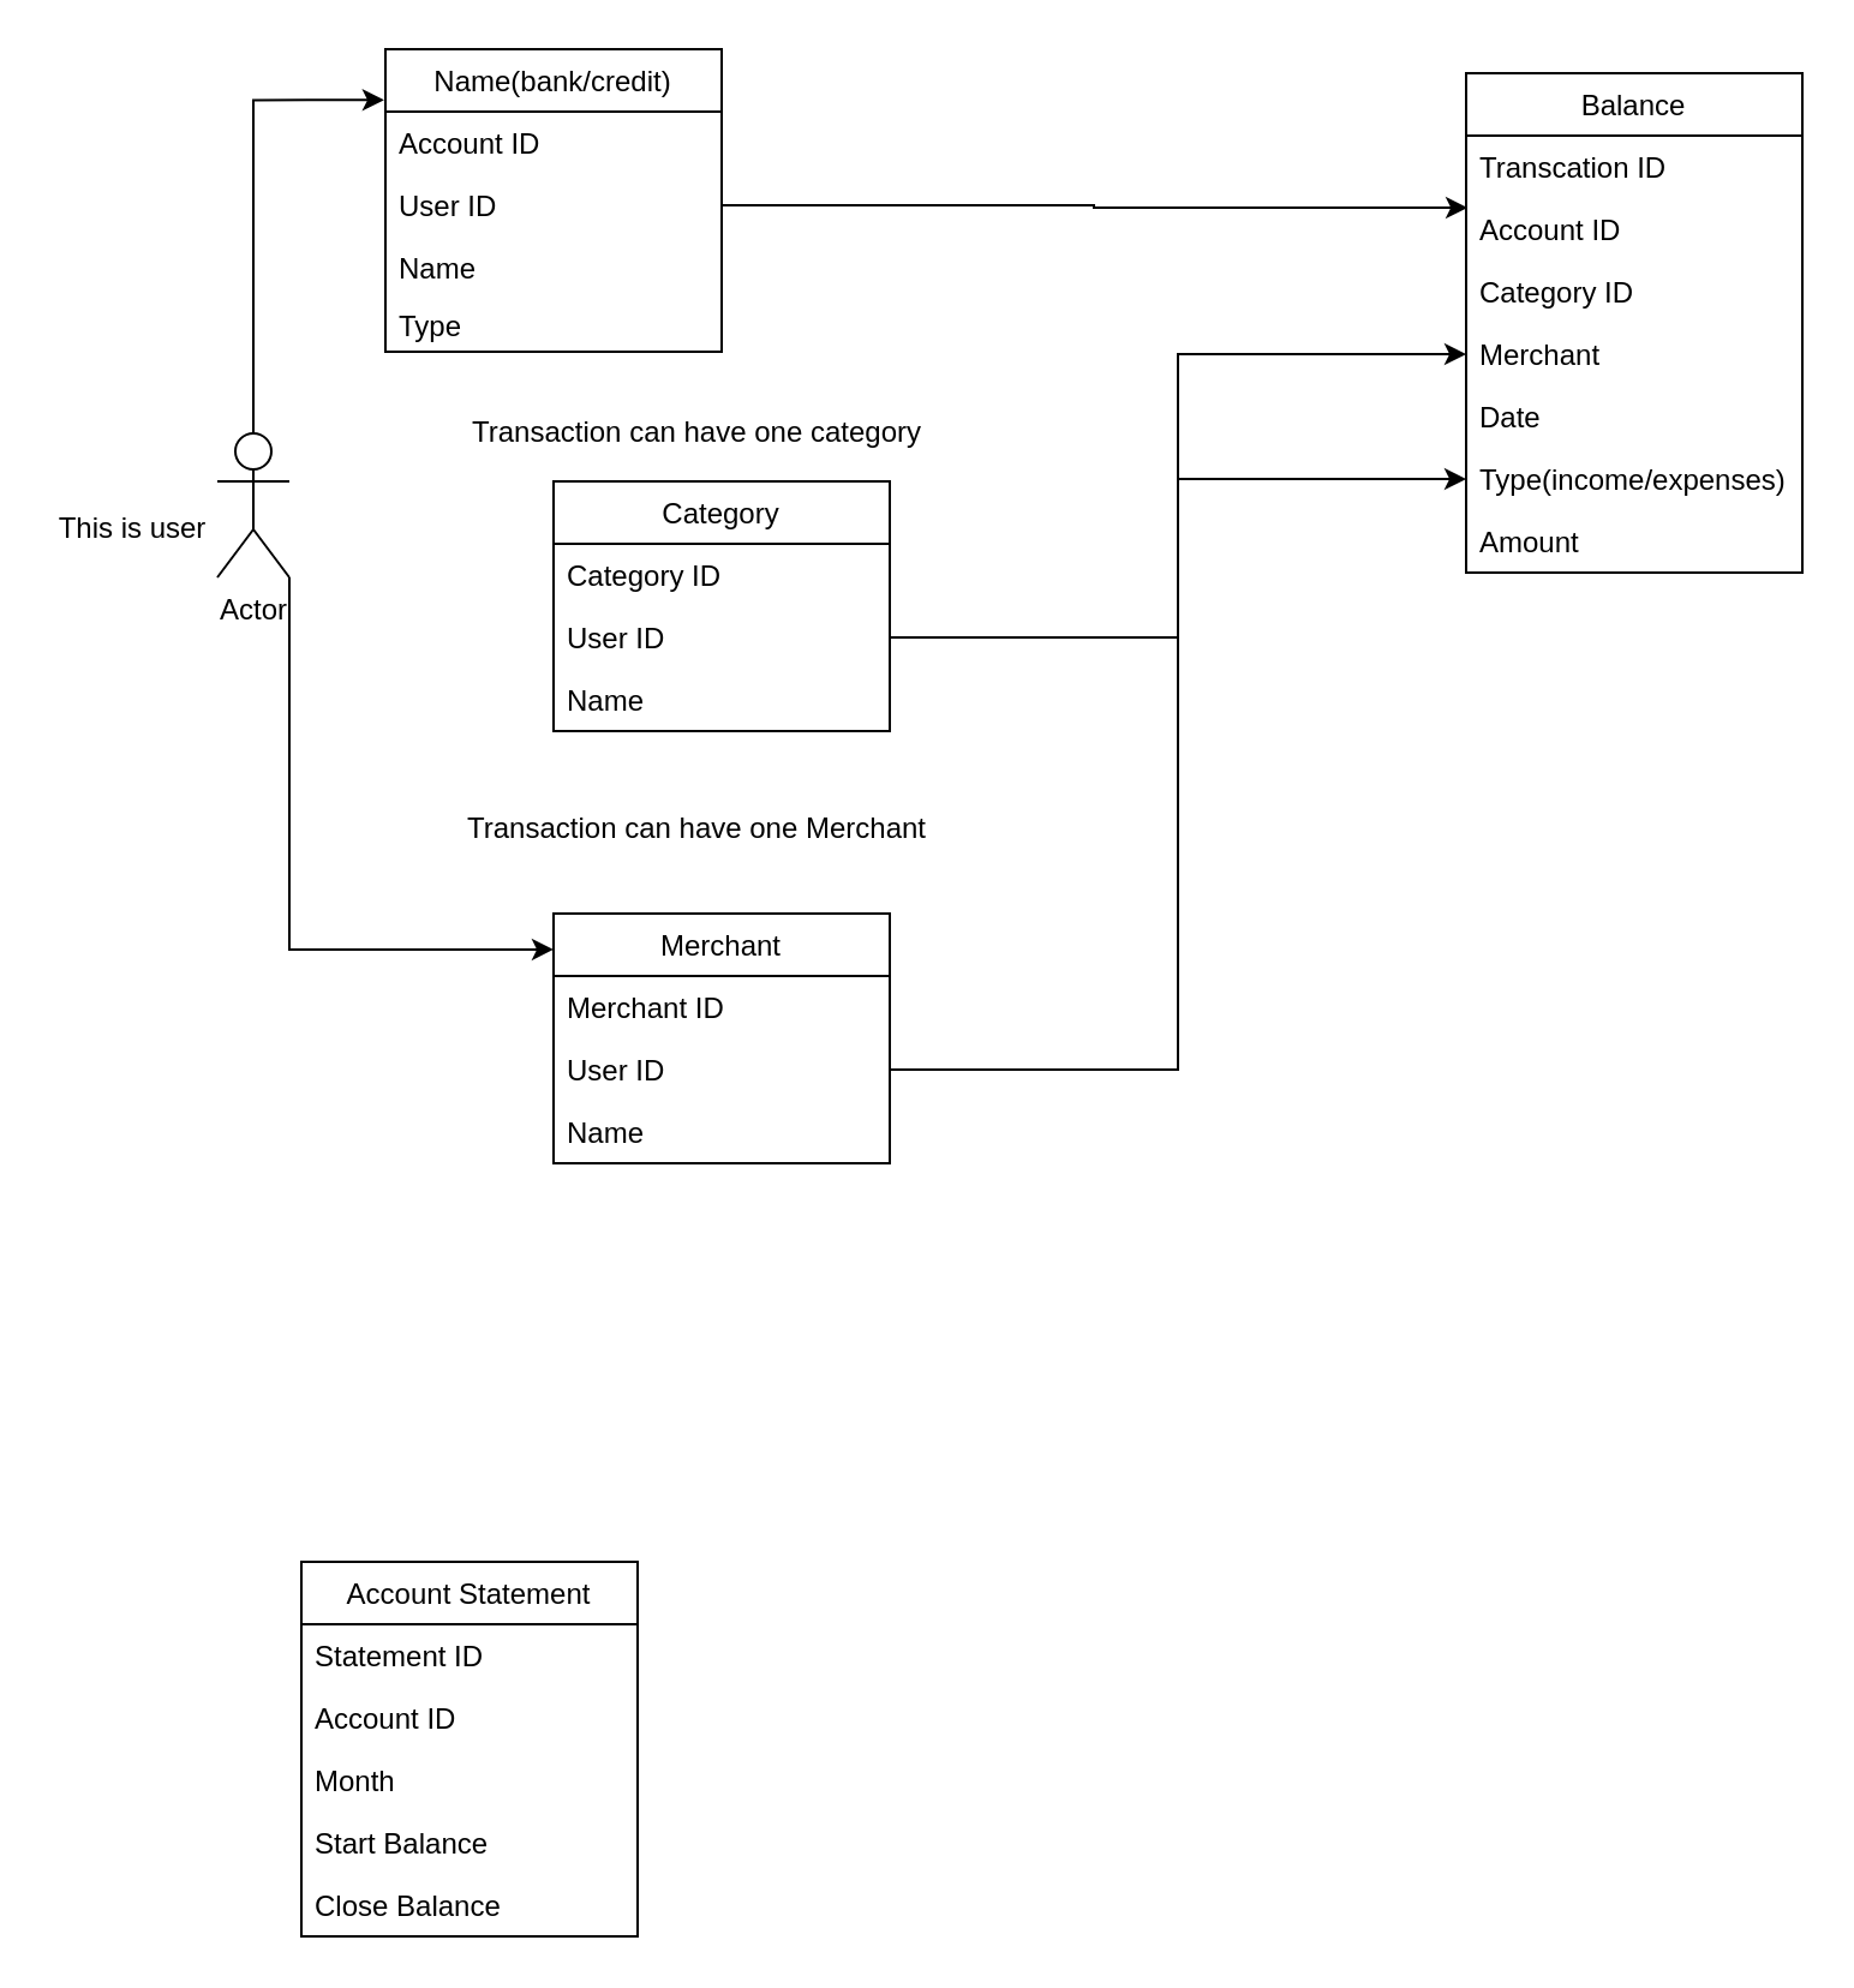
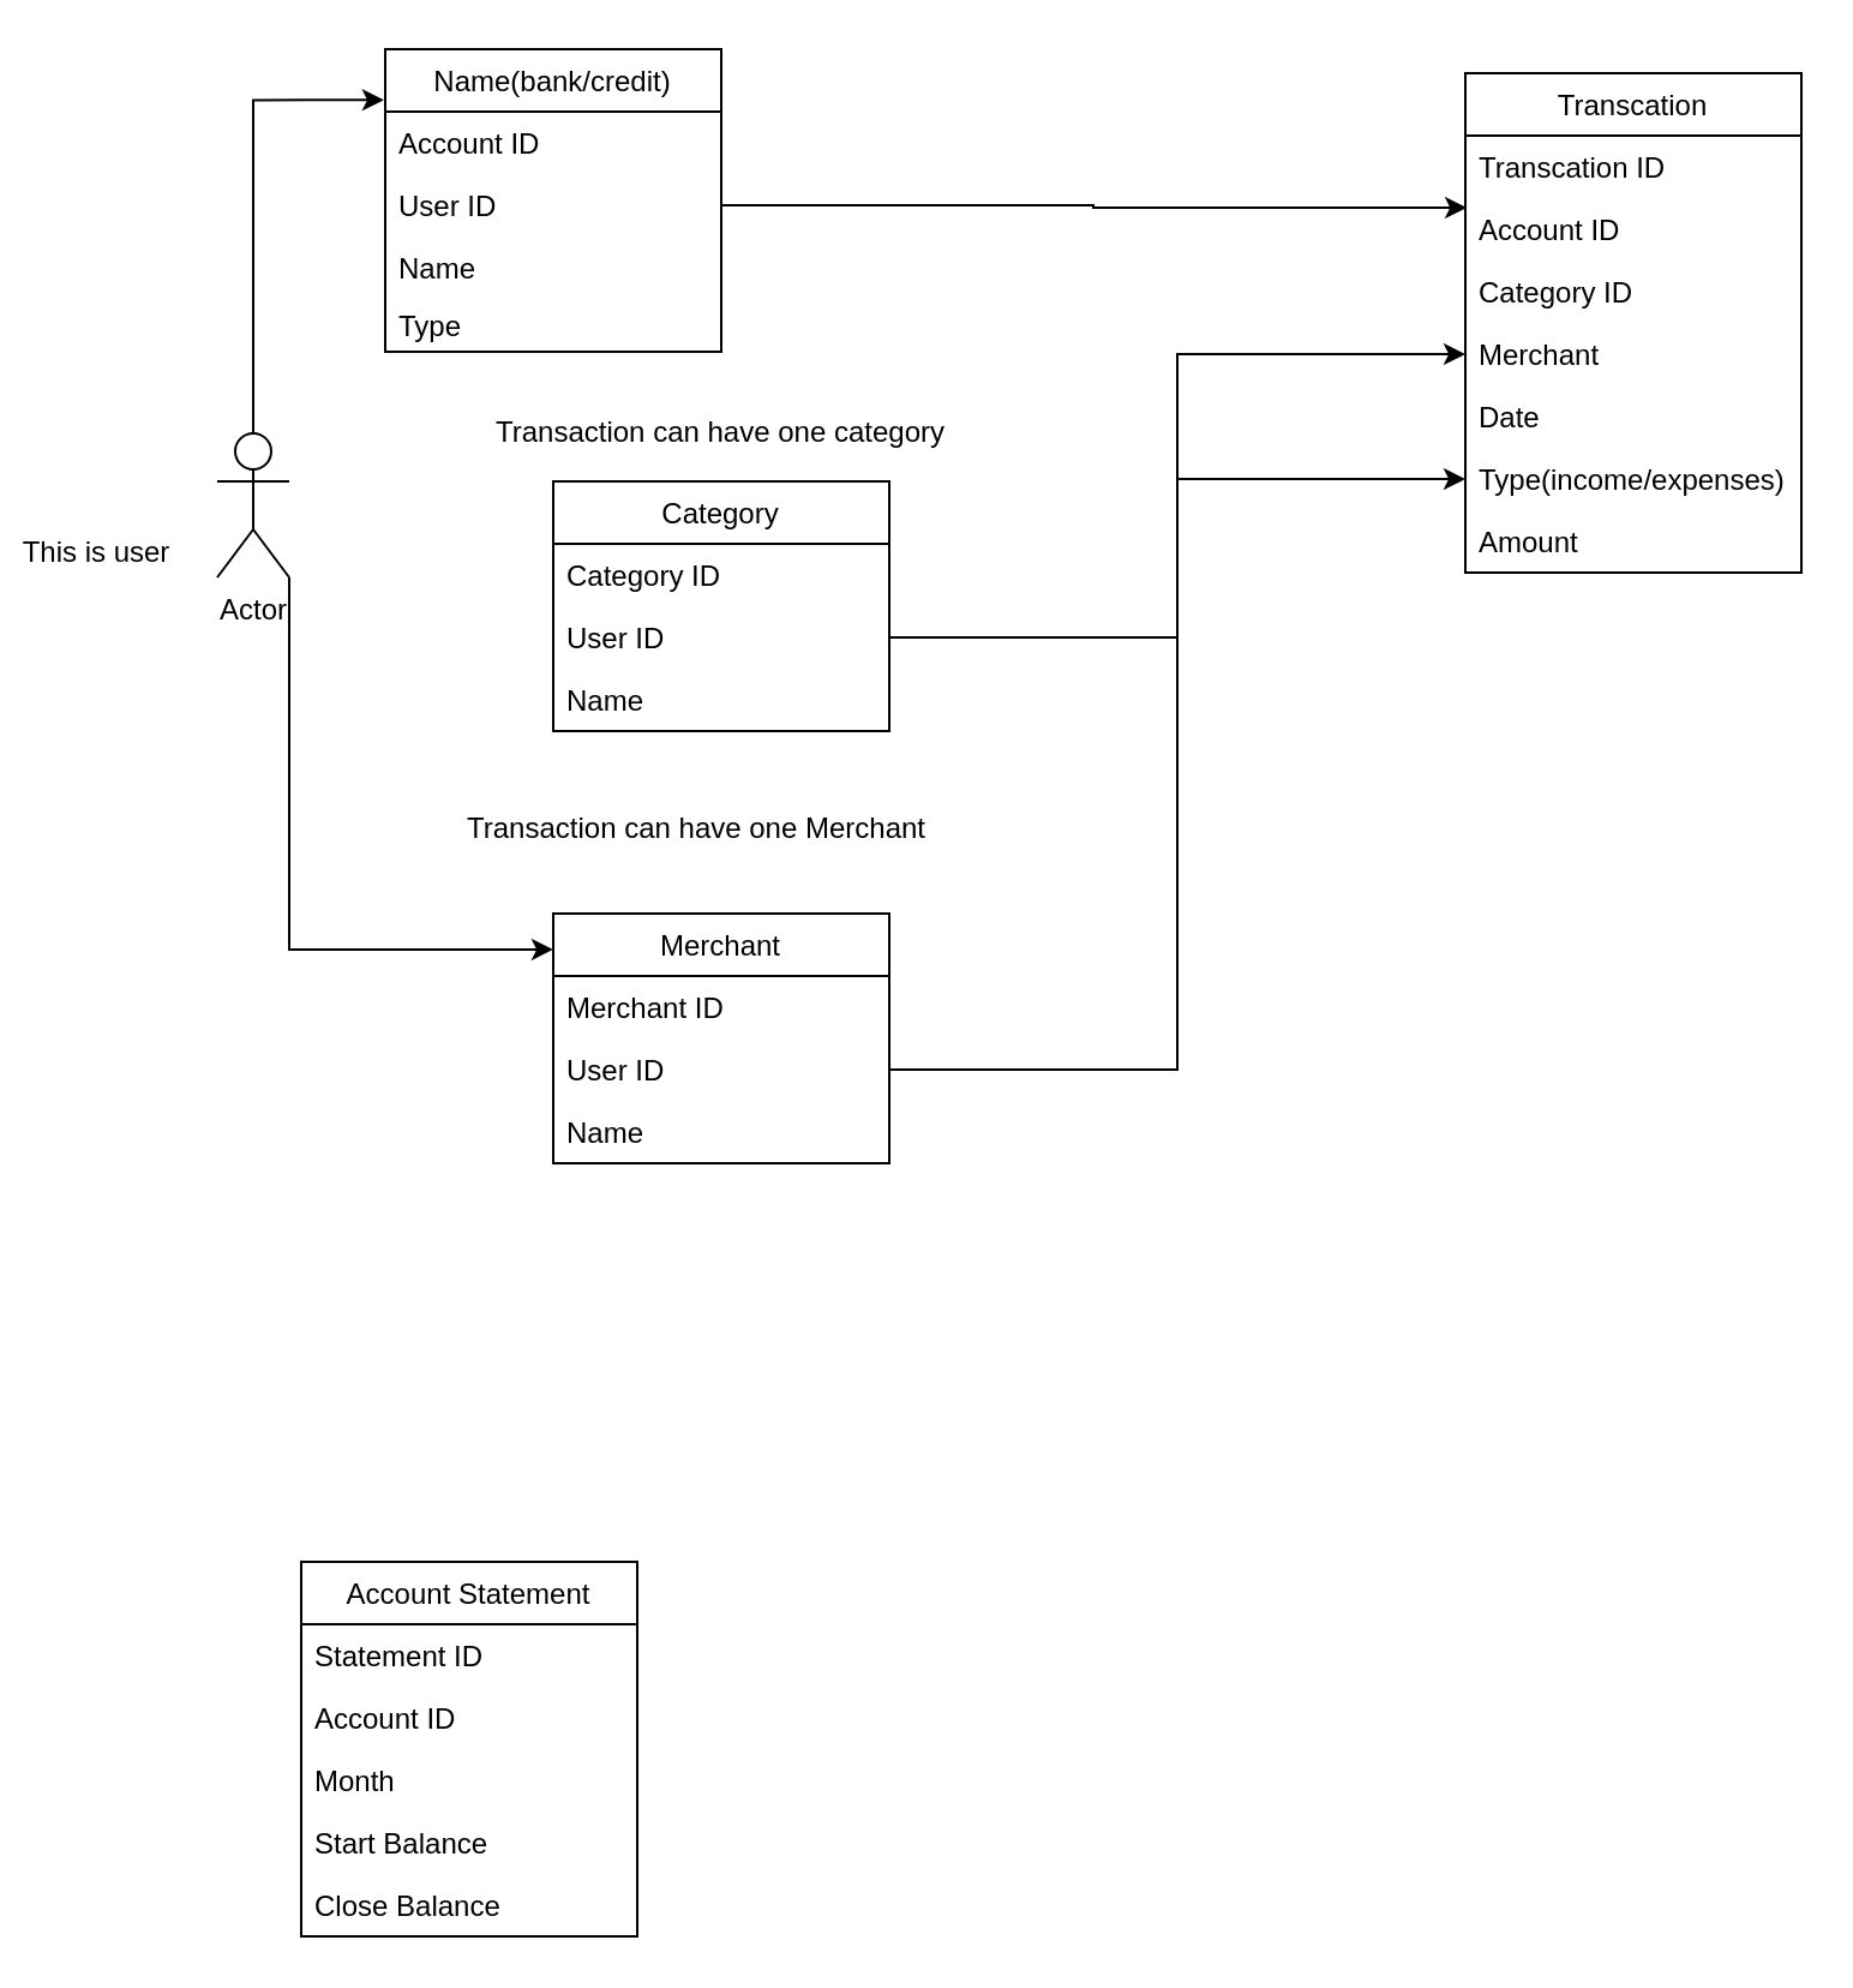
  <mxCell id="0" />
  <mxCell id="1" parent="0" />
  <mxCell id="2" style="edgeStyle=orthogonalEdgeStyle;rounded=0;orthogonalLoop=1;jettySize=auto;html=1;exitX=0.5;exitY=0;exitDx=0;exitDy=0;exitPerimeter=0;entryX=-0.004;entryY=0.168;entryDx=0;entryDy=0;entryPerimeter=0;" edge="1" parent="1" source="4" target="6"><mxGeometry relative="1" as="geometry" /></mxCell>
  <mxCell id="3" style="edgeStyle=orthogonalEdgeStyle;rounded=0;orthogonalLoop=1;jettySize=auto;html=1;exitX=1;exitY=1;exitDx=0;exitDy=0;exitPerimeter=0;entryX=0;entryY=0.144;entryDx=0;entryDy=0;entryPerimeter=0;" edge="1" parent="1" source="4" target="17"><mxGeometry relative="1" as="geometry" /></mxCell>
  <mxCell id="4" value="Actor" style="shape=umlActor;verticalLabelPosition=bottom;labelBackgroundColor=#ffffff;verticalAlign=top;html=1;outlineConnect=0;" vertex="1" parent="1"><mxGeometry x="90" y="180" width="30" height="60" as="geometry" /></mxCell>
- <mxCell id="5" value="This is user&lt;br&gt;" style="text;html=1;strokeColor=none;fillColor=none;align=center;verticalAlign=middle;whiteSpace=wrap;rounded=0;" vertex="1" parent="1"><mxGeometry x="20" y="210" width="70" height="20" as="geometry" /></mxCell>
+ <mxCell id="5" value="This is user&lt;br&gt;" style="text;html=1;strokeColor=none;fillColor=none;align=center;verticalAlign=middle;whiteSpace=wrap;rounded=0;" vertex="1" parent="1"><mxGeometry x="5" y="220" width="70" height="20" as="geometry" /></mxCell>
  <mxCell id="6" value="Name(bank/credit)" style="swimlane;fontStyle=0;childLayout=stackLayout;horizontal=1;startSize=26;fillColor=none;horizontalStack=0;resizeParent=1;resizeParentMax=0;resizeLast=0;collapsible=1;marginBottom=0;" vertex="1" parent="1"><mxGeometry x="160" y="20" width="140" height="126" as="geometry"><mxRectangle x="170" y="30" width="140" height="26" as="alternateBounds" /></mxGeometry></mxCell>
  <mxCell id="7" value="Account ID" style="text;strokeColor=none;fillColor=none;align=left;verticalAlign=top;spacingLeft=4;spacingRight=4;overflow=hidden;rotatable=0;points=[[0,0.5],[1,0.5]];portConstraint=eastwest;" vertex="1" parent="6"><mxGeometry y="26" width="140" height="26" as="geometry" /></mxCell>
  <mxCell id="8" value="User ID&#10;" style="text;strokeColor=none;fillColor=none;align=left;verticalAlign=top;spacingLeft=4;spacingRight=4;overflow=hidden;rotatable=0;points=[[0,0.5],[1,0.5]];portConstraint=eastwest;" vertex="1" parent="6"><mxGeometry y="52" width="140" height="26" as="geometry" /></mxCell>
  <mxCell id="9" value="Name" style="text;strokeColor=none;fillColor=none;align=left;verticalAlign=top;spacingLeft=4;spacingRight=4;overflow=hidden;rotatable=0;points=[[0,0.5],[1,0.5]];portConstraint=eastwest;" vertex="1" parent="6"><mxGeometry y="78" width="140" height="24" as="geometry" /></mxCell>
  <mxCell id="10" value="Type" style="text;strokeColor=none;fillColor=none;align=left;verticalAlign=top;spacingLeft=4;spacingRight=4;overflow=hidden;rotatable=0;points=[[0,0.5],[1,0.5]];portConstraint=eastwest;" vertex="1" parent="6"><mxGeometry y="102" width="140" height="24" as="geometry" /></mxCell>
  <mxCell id="11" value="Category" style="swimlane;fontStyle=0;childLayout=stackLayout;horizontal=1;startSize=26;fillColor=none;horizontalStack=0;resizeParent=1;resizeParentMax=0;resizeLast=0;collapsible=1;marginBottom=0;" vertex="1" parent="1"><mxGeometry x="230" y="200" width="140" height="104" as="geometry" /></mxCell>
  <mxCell id="12" value="Category ID" style="text;strokeColor=none;fillColor=none;align=left;verticalAlign=top;spacingLeft=4;spacingRight=4;overflow=hidden;rotatable=0;points=[[0,0.5],[1,0.5]];portConstraint=eastwest;" vertex="1" parent="11"><mxGeometry y="26" width="140" height="26" as="geometry" /></mxCell>
  <mxCell id="13" value="User ID" style="text;strokeColor=none;fillColor=none;align=left;verticalAlign=top;spacingLeft=4;spacingRight=4;overflow=hidden;rotatable=0;points=[[0,0.5],[1,0.5]];portConstraint=eastwest;" vertex="1" parent="11"><mxGeometry y="52" width="140" height="26" as="geometry" /></mxCell>
  <mxCell id="14" value="Name" style="text;strokeColor=none;fillColor=none;align=left;verticalAlign=top;spacingLeft=4;spacingRight=4;overflow=hidden;rotatable=0;points=[[0,0.5],[1,0.5]];portConstraint=eastwest;" vertex="1" parent="11"><mxGeometry y="78" width="140" height="26" as="geometry" /></mxCell>
- <mxCell id="15" value="Transaction can have one category" style="text;html=1;strokeColor=none;fillColor=none;align=center;verticalAlign=middle;whiteSpace=wrap;rounded=0;" vertex="1" parent="1"><mxGeometry x="190" y="170" width="200" height="20" as="geometry" /></mxCell>
+ <mxCell id="15" value="Transaction can have one category" style="text;html=1;strokeColor=none;fillColor=none;align=center;verticalAlign=middle;whiteSpace=wrap;rounded=0;" vertex="1" parent="1"><mxGeometry x="200" y="170" width="200" height="20" as="geometry" /></mxCell>
  <mxCell id="16" value="Transaction can have one Merchant&lt;br&gt;" style="text;html=1;strokeColor=none;fillColor=none;align=center;verticalAlign=middle;whiteSpace=wrap;rounded=0;" vertex="1" parent="1"><mxGeometry x="185" y="335" width="210" height="20" as="geometry" /></mxCell>
  <mxCell id="17" value="Merchant" style="swimlane;fontStyle=0;childLayout=stackLayout;horizontal=1;startSize=26;fillColor=none;horizontalStack=0;resizeParent=1;resizeParentMax=0;resizeLast=0;collapsible=1;marginBottom=0;" vertex="1" parent="1"><mxGeometry x="230" y="380" width="140" height="104" as="geometry" /></mxCell>
  <mxCell id="18" value="Merchant ID" style="text;strokeColor=none;fillColor=none;align=left;verticalAlign=top;spacingLeft=4;spacingRight=4;overflow=hidden;rotatable=0;points=[[0,0.5],[1,0.5]];portConstraint=eastwest;" vertex="1" parent="17"><mxGeometry y="26" width="140" height="26" as="geometry" /></mxCell>
  <mxCell id="19" value="User ID" style="text;strokeColor=none;fillColor=none;align=left;verticalAlign=top;spacingLeft=4;spacingRight=4;overflow=hidden;rotatable=0;points=[[0,0.5],[1,0.5]];portConstraint=eastwest;" vertex="1" parent="17"><mxGeometry y="52" width="140" height="26" as="geometry" /></mxCell>
  <mxCell id="20" value="Name" style="text;strokeColor=none;fillColor=none;align=left;verticalAlign=top;spacingLeft=4;spacingRight=4;overflow=hidden;rotatable=0;points=[[0,0.5],[1,0.5]];portConstraint=eastwest;" vertex="1" parent="17"><mxGeometry y="78" width="140" height="26" as="geometry" /></mxCell>
- <mxCell id="21" value="Balance" style="swimlane;fontStyle=0;childLayout=stackLayout;horizontal=1;startSize=26;fillColor=none;horizontalStack=0;resizeParent=1;resizeParentMax=0;resizeLast=0;collapsible=1;marginBottom=0;" vertex="1" parent="1"><mxGeometry x="610" y="30" width="140" height="208" as="geometry" /></mxCell>
+ <mxCell id="21" value="Transcation" style="swimlane;fontStyle=0;childLayout=stackLayout;horizontal=1;startSize=26;fillColor=none;horizontalStack=0;resizeParent=1;resizeParentMax=0;resizeLast=0;collapsible=1;marginBottom=0;" vertex="1" parent="1"><mxGeometry x="610" y="30" width="140" height="208" as="geometry" /></mxCell>
  <mxCell id="22" value="Transcation ID" style="text;strokeColor=none;fillColor=none;align=left;verticalAlign=top;spacingLeft=4;spacingRight=4;overflow=hidden;rotatable=0;points=[[0,0.5],[1,0.5]];portConstraint=eastwest;" vertex="1" parent="21"><mxGeometry y="26" width="140" height="26" as="geometry" /></mxCell>
  <mxCell id="23" value="Account ID" style="text;strokeColor=none;fillColor=none;align=left;verticalAlign=top;spacingLeft=4;spacingRight=4;overflow=hidden;rotatable=0;points=[[0,0.5],[1,0.5]];portConstraint=eastwest;" vertex="1" parent="21"><mxGeometry y="52" width="140" height="26" as="geometry" /></mxCell>
  <mxCell id="24" value="Category ID" style="text;strokeColor=none;fillColor=none;align=left;verticalAlign=top;spacingLeft=4;spacingRight=4;overflow=hidden;rotatable=0;points=[[0,0.5],[1,0.5]];portConstraint=eastwest;" vertex="1" parent="21"><mxGeometry y="78" width="140" height="26" as="geometry" /></mxCell>
  <mxCell id="25" value="Merchant" style="text;strokeColor=none;fillColor=none;align=left;verticalAlign=top;spacingLeft=4;spacingRight=4;overflow=hidden;rotatable=0;points=[[0,0.5],[1,0.5]];portConstraint=eastwest;" vertex="1" parent="21"><mxGeometry y="104" width="140" height="26" as="geometry" /></mxCell>
  <mxCell id="26" value="Date" style="text;strokeColor=none;fillColor=none;align=left;verticalAlign=top;spacingLeft=4;spacingRight=4;overflow=hidden;rotatable=0;points=[[0,0.5],[1,0.5]];portConstraint=eastwest;" vertex="1" parent="21"><mxGeometry y="130" width="140" height="26" as="geometry" /></mxCell>
  <mxCell id="27" value="Type(income/expenses)" style="text;strokeColor=none;fillColor=none;align=left;verticalAlign=top;spacingLeft=4;spacingRight=4;overflow=hidden;rotatable=0;points=[[0,0.5],[1,0.5]];portConstraint=eastwest;" vertex="1" parent="21"><mxGeometry y="156" width="140" height="26" as="geometry" /></mxCell>
  <mxCell id="28" value="Amount" style="text;strokeColor=none;fillColor=none;align=left;verticalAlign=top;spacingLeft=4;spacingRight=4;overflow=hidden;rotatable=0;points=[[0,0.5],[1,0.5]];portConstraint=eastwest;" vertex="1" parent="21"><mxGeometry y="182" width="140" height="26" as="geometry" /></mxCell>
  <mxCell id="29" style="edgeStyle=orthogonalEdgeStyle;rounded=0;orthogonalLoop=1;jettySize=auto;html=1;exitX=1;exitY=0.5;exitDx=0;exitDy=0;entryX=0.004;entryY=0.154;entryDx=0;entryDy=0;entryPerimeter=0;" edge="1" parent="1" source="8" target="23"><mxGeometry relative="1" as="geometry" /></mxCell>
  <mxCell id="30" style="edgeStyle=orthogonalEdgeStyle;rounded=0;orthogonalLoop=1;jettySize=auto;html=1;exitX=1;exitY=0.5;exitDx=0;exitDy=0;" edge="1" parent="1" source="13" target="25"><mxGeometry relative="1" as="geometry" /></mxCell>
  <mxCell id="31" style="edgeStyle=orthogonalEdgeStyle;rounded=0;orthogonalLoop=1;jettySize=auto;html=1;exitX=1;exitY=0.5;exitDx=0;exitDy=0;entryX=0;entryY=0.5;entryDx=0;entryDy=0;" edge="1" parent="1" source="19" target="27"><mxGeometry relative="1" as="geometry" /></mxCell>
  <mxCell id="32" value="Account Statement" style="swimlane;fontStyle=0;childLayout=stackLayout;horizontal=1;startSize=26;fillColor=none;horizontalStack=0;resizeParent=1;resizeParentMax=0;resizeLast=0;collapsible=1;marginBottom=0;" vertex="1" parent="1"><mxGeometry x="125" y="650" width="140" height="156" as="geometry" /></mxCell>
  <mxCell id="33" value="Statement ID" style="text;strokeColor=none;fillColor=none;align=left;verticalAlign=top;spacingLeft=4;spacingRight=4;overflow=hidden;rotatable=0;points=[[0,0.5],[1,0.5]];portConstraint=eastwest;" vertex="1" parent="32"><mxGeometry y="26" width="140" height="26" as="geometry" /></mxCell>
  <mxCell id="34" value="Account ID" style="text;strokeColor=none;fillColor=none;align=left;verticalAlign=top;spacingLeft=4;spacingRight=4;overflow=hidden;rotatable=0;points=[[0,0.5],[1,0.5]];portConstraint=eastwest;" vertex="1" parent="32"><mxGeometry y="52" width="140" height="26" as="geometry" /></mxCell>
  <mxCell id="35" value="Month" style="text;strokeColor=none;fillColor=none;align=left;verticalAlign=top;spacingLeft=4;spacingRight=4;overflow=hidden;rotatable=0;points=[[0,0.5],[1,0.5]];portConstraint=eastwest;" vertex="1" parent="32"><mxGeometry y="78" width="140" height="26" as="geometry" /></mxCell>
  <mxCell id="36" value="Start Balance" style="text;strokeColor=none;fillColor=none;align=left;verticalAlign=top;spacingLeft=4;spacingRight=4;overflow=hidden;rotatable=0;points=[[0,0.5],[1,0.5]];portConstraint=eastwest;" vertex="1" parent="32"><mxGeometry y="104" width="140" height="26" as="geometry" /></mxCell>
  <mxCell id="37" value="Close Balance" style="text;strokeColor=none;fillColor=none;align=left;verticalAlign=top;spacingLeft=4;spacingRight=4;overflow=hidden;rotatable=0;points=[[0,0.5],[1,0.5]];portConstraint=eastwest;" vertex="1" parent="32"><mxGeometry y="130" width="140" height="26" as="geometry" /></mxCell>
